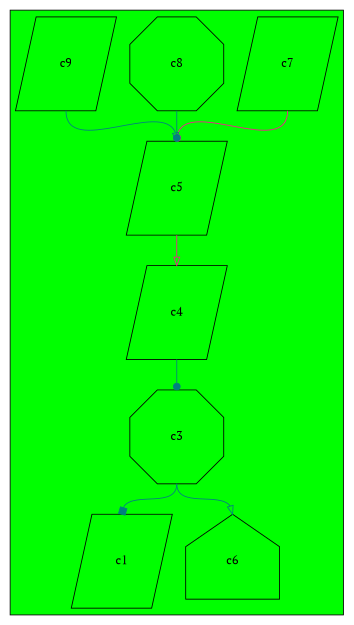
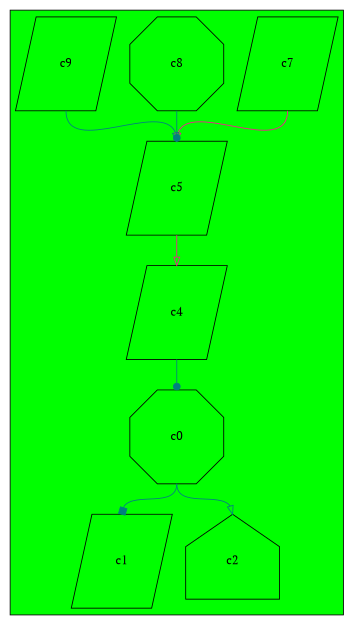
  digraph {
    fontname="PT Serif"
    node [fontname="PT Serif" shape=parallelogram]
    edge [arrowhead=dot color=teal fontname="PT Serif" headport=n tailport=s]
    c7 [height=1.53571 width=1.53571]
    c8 [height=1.53571 shape=octagon width=1.53571]
    c9 [height=1.53571 width=1.53571]
    c5 [height=1.53571 width=1.53571]
    c4 [height=1.53571 width=1.53571]
-   c3 [height=1.53571 shape=octagon width=1.53571]
+   c3 [height=1.53571 shape=octagon width=1.53571 label=c0]
    c1 [height=1.53571 width=1.53571]
-   c2 [height=1.53571 shape=house width=1.53571 label=c6]
+   c2 [height=1.53571 shape=house width=1.53571]
    subgraph cluster_1 {
      fillcolor=green
      style=filled
      c7
      c8
      c9
      c5
      c4
      c3
      c1
      c2
    }
-   c7 -> c5 [color=deeppink]
+   c7 -> c5 [arrowhead=onormal color=deeppink]
    c8 -> c5
    c9 -> c5 [arrowhead=onormal]
    c5 -> c4 [arrowhead=onormal color=deeppink]
    c4 -> c3
    c3 -> c1 [arrowhead=box]
    c3 -> c2 [arrowhead=onormal]
  }
